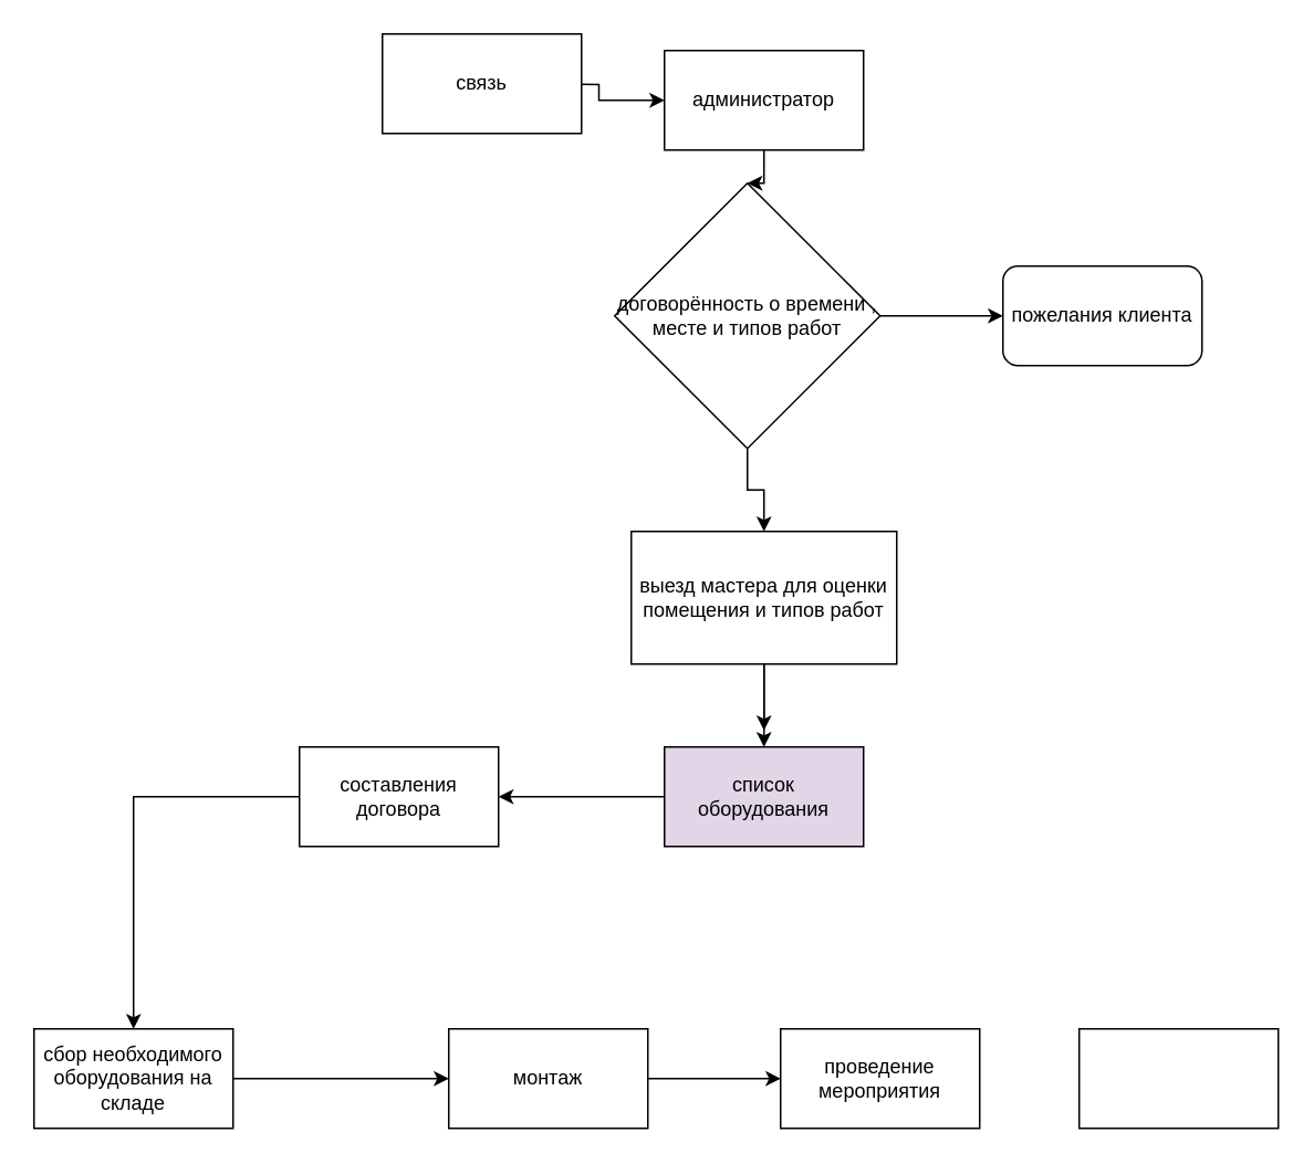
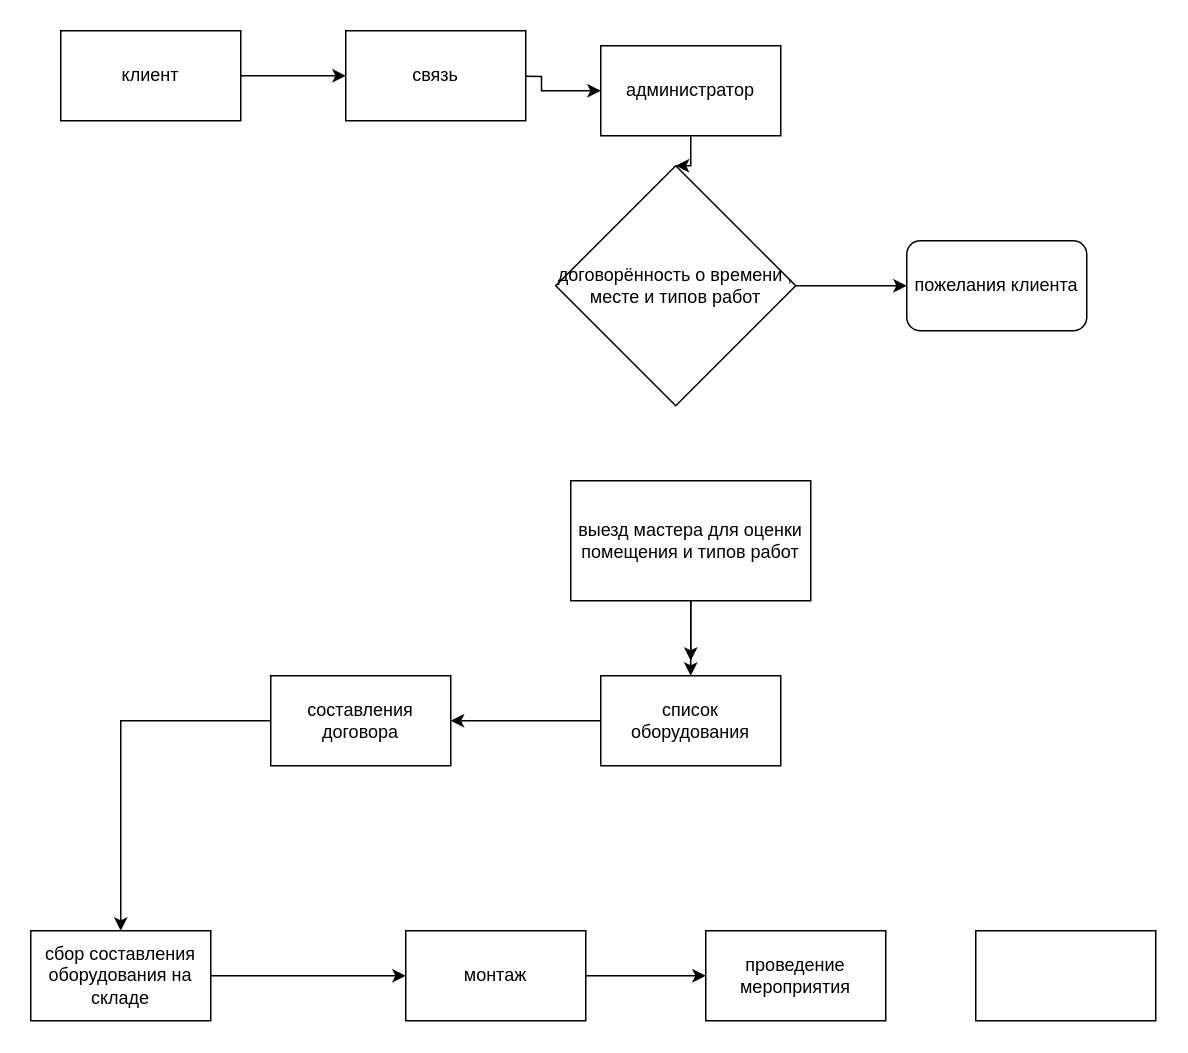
  <mxCell id="0" />
  <mxCell id="1" parent="0" />
+ <mxCell id="2" style="edgeStyle=orthogonalEdgeStyle;rounded=0;orthogonalLoop=1;jettySize=auto;html=1;entryX=0;entryY=0.5;entryDx=0;entryDy=0;" parent="1" source="3" target="13" edge="1"><mxGeometry relative="1" as="geometry"><mxPoint x="220" y="50" as="targetPoint" /></mxGeometry></mxCell>
+ <mxCell id="3" value="&lt;font style=&quot;vertical-align: inherit&quot;&gt;&lt;font style=&quot;vertical-align: inherit&quot;&gt;клиент&lt;/font&gt;&lt;/font&gt;" style="rounded=0;whiteSpace=wrap;html=1;" parent="1" vertex="1"><mxGeometry x="40" y="20" width="120" height="60" as="geometry" /></mxCell>
  <mxCell id="4" style="edgeStyle=orthogonalEdgeStyle;rounded=0;orthogonalLoop=1;jettySize=auto;html=1;entryX=0.5;entryY=0;entryDx=0;entryDy=0;" parent="1" source="5" target="9" edge="1"><mxGeometry relative="1" as="geometry" /></mxCell>
  <mxCell id="5" value="&lt;font style=&quot;vertical-align: inherit&quot;&gt;&lt;font style=&quot;vertical-align: inherit&quot;&gt;администратор&lt;/font&gt;&lt;/font&gt;" style="rounded=0;whiteSpace=wrap;html=1;" parent="1" vertex="1"><mxGeometry x="400" y="30" width="120" height="60" as="geometry" /></mxCell>
  <mxCell id="6" style="edgeStyle=orthogonalEdgeStyle;rounded=0;orthogonalLoop=1;jettySize=auto;html=1;entryX=0;entryY=0.5;entryDx=0;entryDy=0;" parent="1" target="5" edge="1"><mxGeometry relative="1" as="geometry"><mxPoint x="320" y="50" as="sourcePoint" /></mxGeometry></mxCell>
- <mxCell id="7" style="edgeStyle=orthogonalEdgeStyle;rounded=0;orthogonalLoop=1;jettySize=auto;html=1;entryX=0.5;entryY=0;entryDx=0;entryDy=0;" parent="1" source="9" target="12" edge="1"><mxGeometry relative="1" as="geometry" /></mxCell>
  <mxCell id="8" style="edgeStyle=orthogonalEdgeStyle;rounded=0;orthogonalLoop=1;jettySize=auto;html=1;entryX=0;entryY=0.5;entryDx=0;entryDy=0;" parent="1" source="9" target="16" edge="1"><mxGeometry relative="1" as="geometry" /></mxCell>
  <mxCell id="9" value="&lt;font style=&quot;vertical-align: inherit&quot;&gt;&lt;font style=&quot;vertical-align: inherit&quot;&gt;договорённость о времени , месте и типов работ&lt;/font&gt;&lt;/font&gt;" style="rhombus;whiteSpace=wrap;html=1;" parent="1" vertex="1"><mxGeometry x="370" y="110" width="160" height="160" as="geometry" /></mxCell>
  <mxCell id="10" style="edgeStyle=orthogonalEdgeStyle;rounded=0;orthogonalLoop=1;jettySize=auto;html=1;entryX=0.5;entryY=0;entryDx=0;entryDy=0;" parent="1" source="12" edge="1"><mxGeometry relative="1" as="geometry"><mxPoint x="460" y="440" as="targetPoint" /></mxGeometry></mxCell>
  <mxCell id="11" style="edgeStyle=orthogonalEdgeStyle;rounded=0;orthogonalLoop=1;jettySize=auto;html=1;entryX=0.5;entryY=0;entryDx=0;entryDy=0;" parent="1" source="12" target="15" edge="1"><mxGeometry relative="1" as="geometry" /></mxCell>
  <mxCell id="12" value="&lt;font style=&quot;vertical-align: inherit&quot;&gt;&lt;font style=&quot;vertical-align: inherit&quot;&gt;выезд мастера для оценки помещения и типов работ&lt;/font&gt;&lt;/font&gt;" style="rounded=0;whiteSpace=wrap;html=1;" parent="1" vertex="1"><mxGeometry x="380" y="320" width="160" height="80" as="geometry" /></mxCell>
  <mxCell id="13" value="&lt;font style=&quot;vertical-align: inherit&quot;&gt;&lt;font style=&quot;vertical-align: inherit&quot;&gt;связь&lt;/font&gt;&lt;/font&gt;" style="rounded=0;whiteSpace=wrap;html=1;" parent="1" vertex="1"><mxGeometry x="230" y="20" width="120" height="60" as="geometry" /></mxCell>
  <mxCell id="14" style="edgeStyle=orthogonalEdgeStyle;rounded=0;orthogonalLoop=1;jettySize=auto;html=1;entryX=1;entryY=0.5;entryDx=0;entryDy=0;" parent="1" source="15" target="22" edge="1"><mxGeometry relative="1" as="geometry" /></mxCell>
- <mxCell id="15" value="&lt;font style=&quot;vertical-align: inherit&quot;&gt;&lt;font style=&quot;vertical-align: inherit&quot;&gt;список оборудования&lt;/font&gt;&lt;/font&gt;" style="rounded=0;whiteSpace=wrap;html=1;fillColor=#e1d5e7;" parent="1" vertex="1"><mxGeometry x="400" y="450" width="120" height="60" as="geometry" /></mxCell>
+ <mxCell id="15" value="&lt;font style=&quot;vertical-align: inherit&quot;&gt;&lt;font style=&quot;vertical-align: inherit&quot;&gt;список оборудования&lt;/font&gt;&lt;/font&gt;" style="rounded=0;whiteSpace=wrap;html=1;" parent="1" vertex="1"><mxGeometry x="400" y="450" width="120" height="60" as="geometry" /></mxCell>
  <mxCell id="16" value="&lt;font style=&quot;vertical-align: inherit&quot;&gt;&lt;font style=&quot;vertical-align: inherit&quot;&gt;пожелания клиента&lt;/font&gt;&lt;/font&gt;" style="whiteSpace=wrap;html=1;rounded=1;" parent="1" vertex="1"><mxGeometry x="604" y="160" width="120" height="60" as="geometry" /></mxCell>
  <mxCell id="17" style="edgeStyle=orthogonalEdgeStyle;rounded=0;orthogonalLoop=1;jettySize=auto;html=1;entryX=0;entryY=0.5;entryDx=0;entryDy=0;" parent="1" source="18" target="20" edge="1"><mxGeometry relative="1" as="geometry" /></mxCell>
- <mxCell id="18" value="&lt;font style=&quot;vertical-align: inherit&quot;&gt;&lt;font style=&quot;vertical-align: inherit&quot;&gt;сбор необходимого оборудования на складе&lt;/font&gt;&lt;/font&gt;" style="rounded=0;whiteSpace=wrap;html=1;" parent="1" vertex="1"><mxGeometry y="620" width="120" height="60" as="geometry" x="20" /></mxCell>
+ <mxCell id="18" value="&lt;font style=&quot;vertical-align: inherit&quot;&gt;&lt;font style=&quot;vertical-align: inherit&quot;&gt;сбор составления оборудования на складе&lt;/font&gt;&lt;/font&gt;" style="rounded=0;whiteSpace=wrap;html=1;" parent="1" vertex="1"><mxGeometry y="620" width="120" height="60" as="geometry" x="20" /></mxCell>
  <mxCell id="19" style="edgeStyle=orthogonalEdgeStyle;rounded=0;orthogonalLoop=1;jettySize=auto;html=1;" parent="1" source="20" edge="1"><mxGeometry relative="1" as="geometry"><mxPoint x="470" y="650" as="targetPoint" /></mxGeometry></mxCell>
  <mxCell id="20" value="&lt;font style=&quot;vertical-align: inherit&quot;&gt;&lt;font style=&quot;vertical-align: inherit&quot;&gt;монтаж&lt;/font&gt;&lt;/font&gt;" style="rounded=0;whiteSpace=wrap;html=1;" parent="1" vertex="1"><mxGeometry x="270" y="620" width="120" height="60" as="geometry" /></mxCell>
  <mxCell id="21" style="edgeStyle=orthogonalEdgeStyle;rounded=0;orthogonalLoop=1;jettySize=auto;html=1;" parent="1" source="22" target="18" edge="1"><mxGeometry relative="1" as="geometry" /></mxCell>
  <mxCell id="22" value="&lt;font style=&quot;vertical-align: inherit&quot;&gt;&lt;font style=&quot;vertical-align: inherit&quot;&gt;составления договора&lt;/font&gt;&lt;/font&gt;" style="rounded=0;whiteSpace=wrap;html=1;" parent="1" vertex="1"><mxGeometry x="180" y="450" width="120" height="60" as="geometry" /></mxCell>
  <mxCell id="23" value="&lt;font style=&quot;vertical-align: inherit&quot;&gt;&lt;font style=&quot;vertical-align: inherit&quot;&gt;проведение мероприятия&lt;/font&gt;&lt;/font&gt;" style="rounded=0;whiteSpace=wrap;html=1;" parent="1" vertex="1"><mxGeometry x="470" y="620" width="120" height="60" as="geometry" /></mxCell>
  <mxCell id="24" value="" style="rounded=0;whiteSpace=wrap;html=1;" parent="1" vertex="1"><mxGeometry x="650" y="620" width="120" height="60" as="geometry" /></mxCell>
